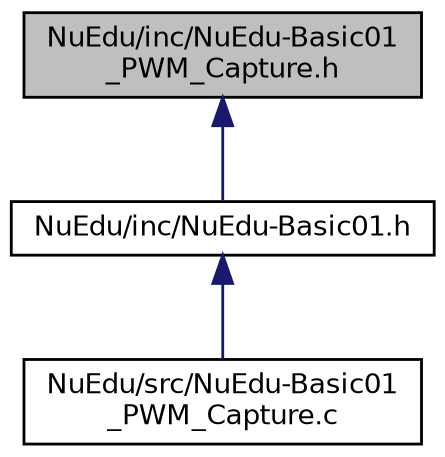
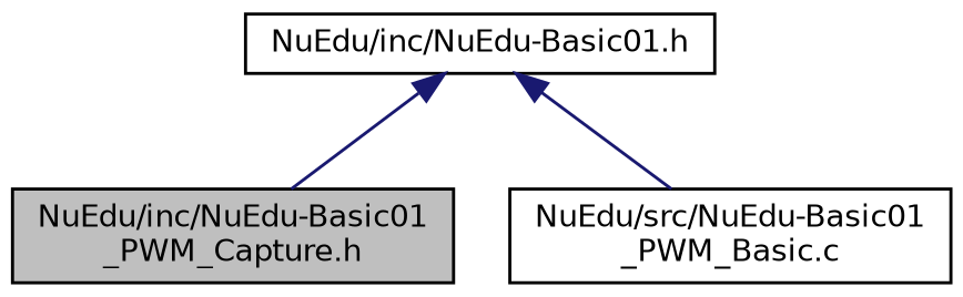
  digraph {
    node [color=black fillcolor=white fontname=Helvetica fontsize=10 shape=record style=filled]
    edge [color=midnightblue dir=back fontname=Helvetica fontsize=10 labelfontname=Helvetica labelfontsize=10 style=solid]
    n1 [fillcolor=grey75 fontcolor=black height=0.2 label="NuEdu/inc/NuEdu-Basic01\l_PWM_Capture.h" width=0.4]
    n2 [height=0.2 label="NuEdu/inc/NuEdu-Basic01.h" width=0.4]
-   n3 [height=0.2 label="NuEdu/src/NuEdu-Basic01\l_PWM_Capture.c" width=0.4]
-   n1 -> n2
+   n3 [height=0.2 label="NuEdu/src/NuEdu-Basic01\l_PWM_Basic.c" width=0.4]
+   n2 -> n1
    n2 -> n3
  }
